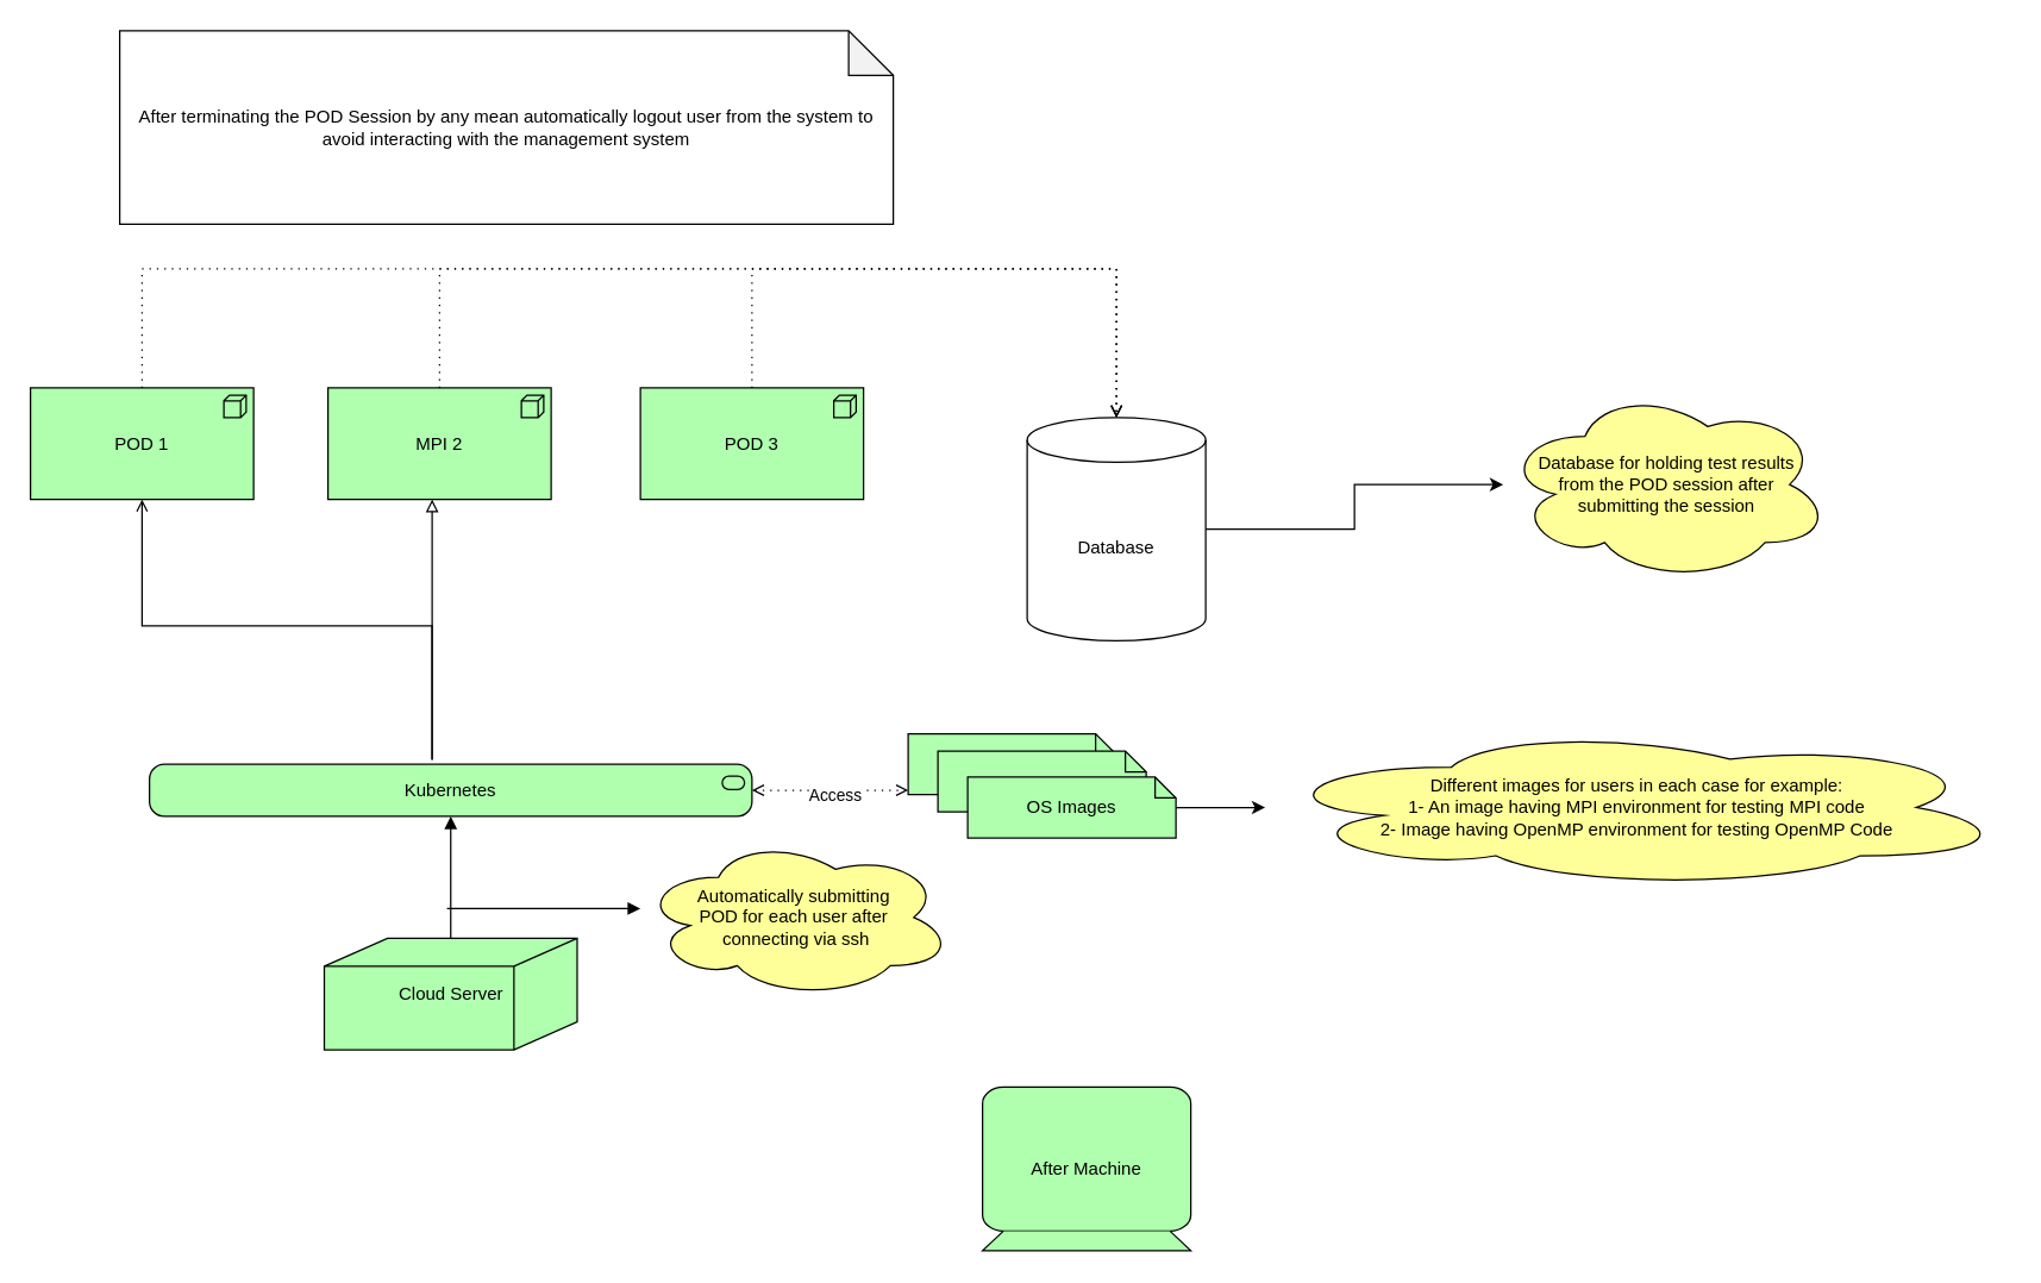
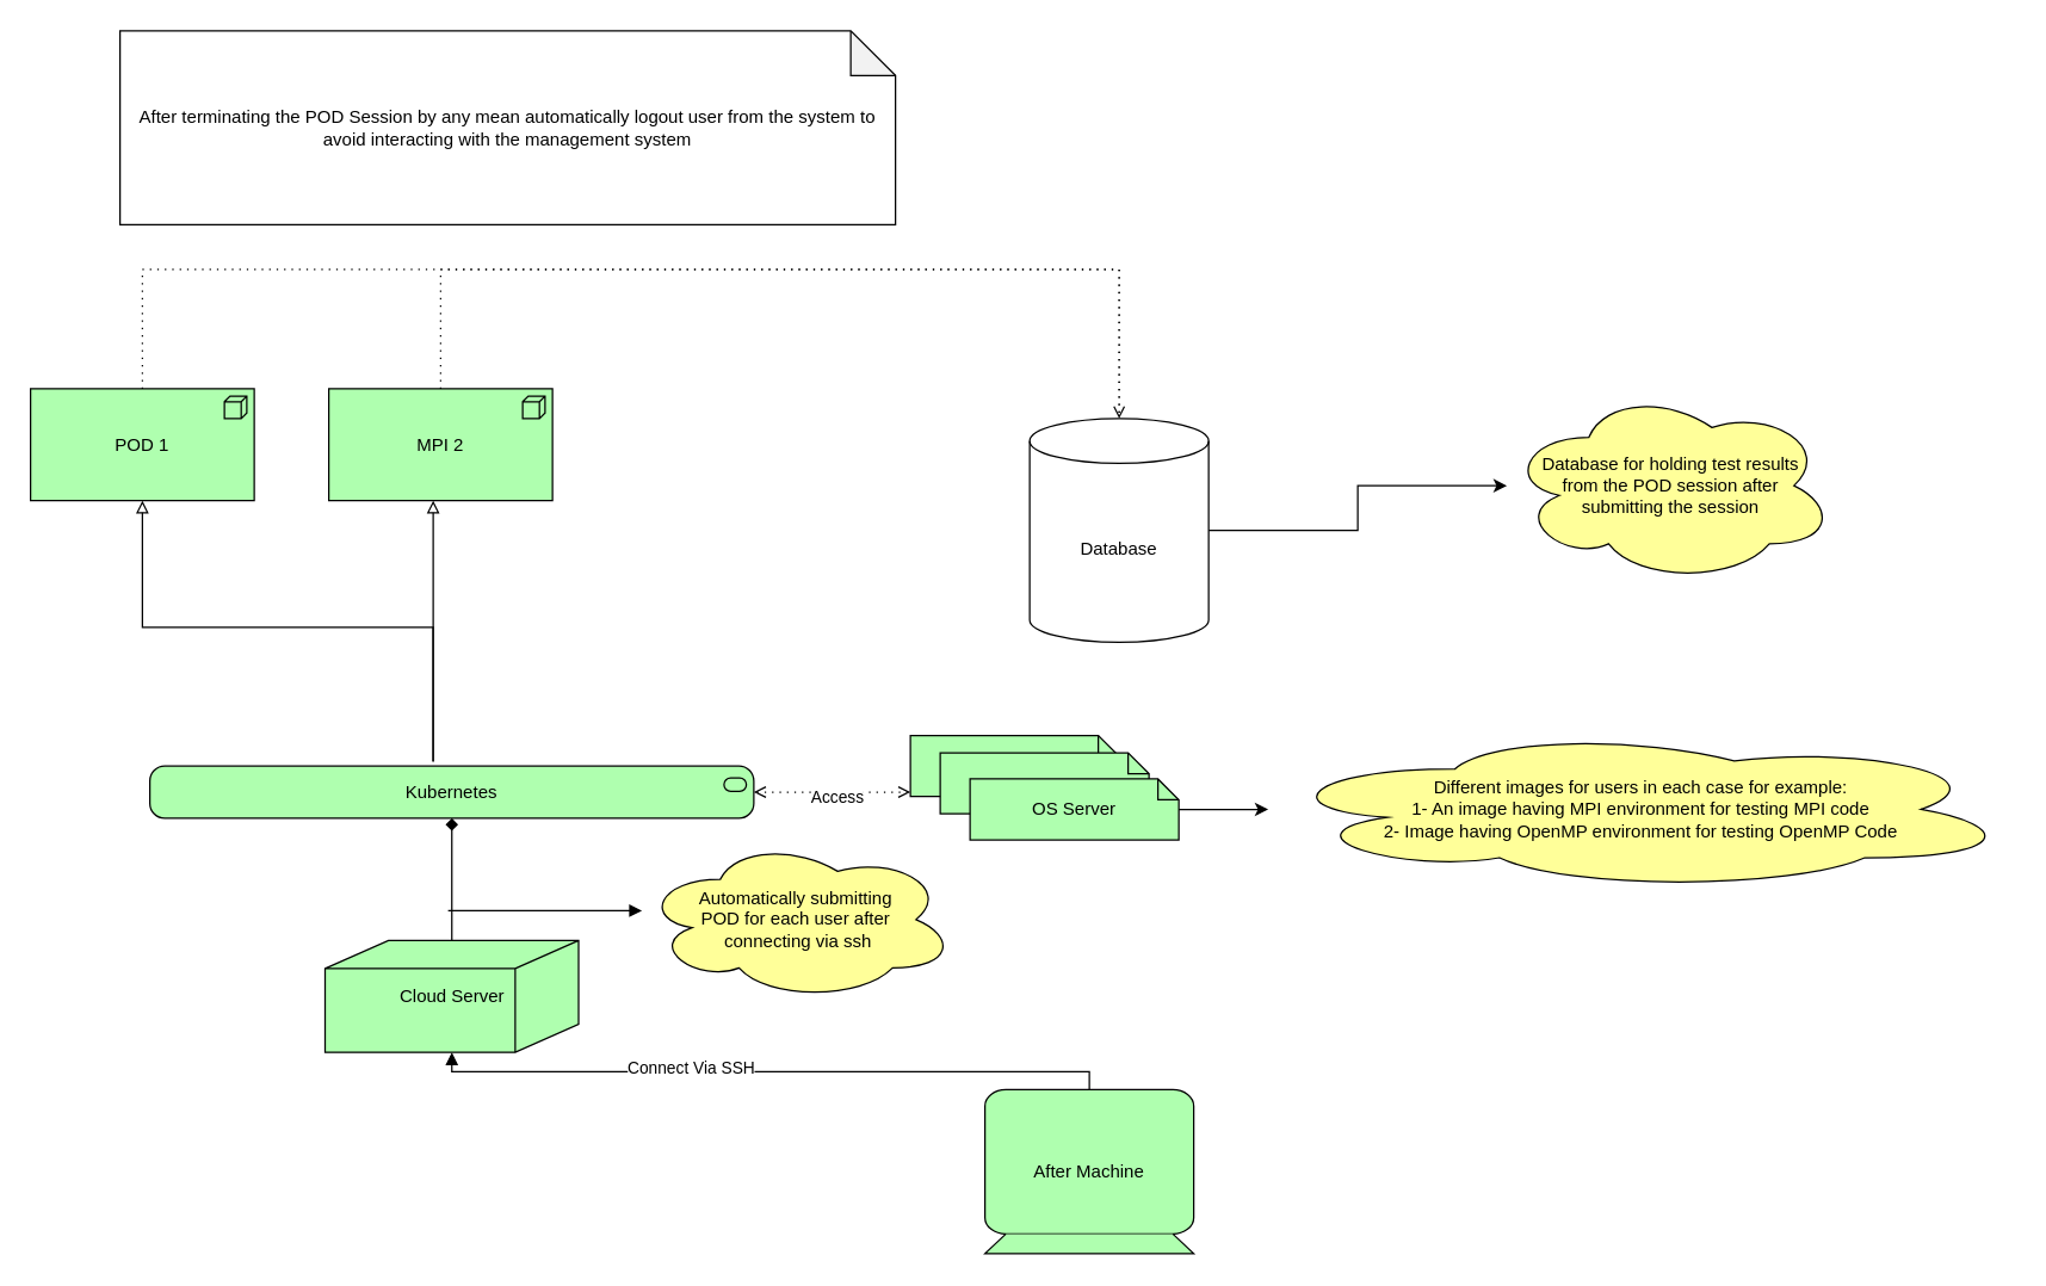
  <mxCell id="0" />
  <mxCell id="1" parent="0" />
  <mxCell id="2" value="" style="group" vertex="1" connectable="0" parent="1"><mxGeometry x="610" y="492.5" width="180" height="70" as="geometry" /></mxCell>
  <mxCell id="3" value="" style="html=1;outlineConnect=0;whiteSpace=wrap;fillColor=#AFFFAF;shape=note;size=14;movable=1;resizable=1;rotatable=1;deletable=1;editable=1;locked=0;connectable=1;" vertex="1" parent="2"><mxGeometry width="140" height="40.833" as="geometry" /></mxCell>
  <mxCell id="4" value="" style="html=1;outlineConnect=0;whiteSpace=wrap;fillColor=#AFFFAF;shape=note;size=14;movable=1;resizable=1;rotatable=1;deletable=1;editable=1;locked=0;connectable=1;" vertex="1" parent="2"><mxGeometry x="20" y="11.667" width="140" height="40.833" as="geometry" /></mxCell>
- <mxCell id="5" value="OS Images" style="html=1;outlineConnect=0;whiteSpace=wrap;fillColor=#AFFFAF;shape=note;size=14;movable=1;resizable=1;rotatable=1;deletable=1;editable=1;locked=0;connectable=1;" vertex="1" parent="2"><mxGeometry x="40" y="29.167" width="140" height="40.833" as="geometry" /></mxCell>
+ <mxCell id="5" value="OS Server" style="html=1;outlineConnect=0;whiteSpace=wrap;fillColor=#AFFFAF;shape=note;size=14;movable=1;resizable=1;rotatable=1;deletable=1;editable=1;locked=0;connectable=1;" vertex="1" parent="2"><mxGeometry x="40" y="29.167" width="140" height="40.833" as="geometry" /></mxCell>
  <mxCell id="6" value="" style="edgeStyle=elbowEdgeStyle;html=1;endArrow=open;elbow=vertical;endFill=0;dashed=1;startArrow=open;startFill=0;dashPattern=1 4;rounded=0;exitX=1;exitY=0.5;exitDx=0;exitDy=0;exitPerimeter=0;" edge="1" parent="2" source="9"><mxGeometry width="160" relative="1" as="geometry"><mxPoint x="-90" y="36.5" as="sourcePoint" /><mxPoint y="37.5" as="targetPoint" /><Array as="points"><mxPoint x="-70" y="38" /></Array></mxGeometry></mxCell>
  <mxCell id="7" value="Access" style="edgeLabel;html=1;align=center;verticalAlign=middle;resizable=0;points=[];" vertex="1" connectable="0" parent="6"><mxGeometry x="0.043" y="-2" relative="1" as="geometry"><mxPoint y="1" as="offset" /></mxGeometry></mxCell>
  <mxCell id="8" value="Cloud Server" style="html=1;outlineConnect=0;whiteSpace=wrap;fillColor=#AFFFAF;shape=mxgraph.archimate3.node;" vertex="1" parent="1"><mxGeometry x="217.5" y="630" width="170" height="75" as="geometry" /></mxCell>
  <mxCell id="9" value="Kubernetes" style="html=1;outlineConnect=0;whiteSpace=wrap;fillColor=#AFFFAF;shape=mxgraph.archimate3.application;appType=serv;archiType=rounded" vertex="1" parent="1"><mxGeometry x="100" y="513" width="405" height="35" as="geometry" /></mxCell>
  <mxCell id="10" value="After Machine" style="html=1;outlineConnect=0;whiteSpace=wrap;fillColor=#AFFFAF;shape=mxgraph.archimate3.device;" vertex="1" parent="1"><mxGeometry x="660" y="730" width="140" height="110" as="geometry" /></mxCell>
- <mxCell id="13" value="" style="edgeStyle=elbowEdgeStyle;html=1;endArrow=block;dashed=0;elbow=vertical;endFill=1;rounded=0;entryX=0.5;entryY=1;entryDx=0;entryDy=0;entryPerimeter=0;" edge="1" parent="1" source="8" target="9"><mxGeometry width="160" relative="1" as="geometry"><mxPoint x="330" y="620" as="sourcePoint" /><mxPoint x="510" y="670" as="targetPoint" /></mxGeometry></mxCell>
+ <mxCell id="11" value="" style="edgeStyle=elbowEdgeStyle;html=1;endArrow=block;dashed=0;elbow=vertical;endFill=1;rounded=0;" edge="1" parent="1" source="10" target="8"><mxGeometry width="160" relative="1" as="geometry"><mxPoint x="510" y="670" as="sourcePoint" /><mxPoint x="350" y="670" as="targetPoint" /></mxGeometry></mxCell>
+ <mxCell id="12" value="Connect Via SSH" style="edgeLabel;html=1;align=center;verticalAlign=middle;resizable=0;points=[];" vertex="1" connectable="0" parent="11"><mxGeometry x="0.237" y="-3" relative="1" as="geometry"><mxPoint as="offset" /></mxGeometry></mxCell>
+ <mxCell id="13" value="" style="edgeStyle=elbowEdgeStyle;html=1;endArrow=diamond;dashed=0;elbow=vertical;endFill=1;rounded=0;entryX=0.5;entryY=1;entryDx=0;entryDy=0;entryPerimeter=0;" edge="1" parent="1" source="8" target="9"><mxGeometry width="160" relative="1" as="geometry"><mxPoint x="330" y="620" as="sourcePoint" /><mxPoint x="510" y="670" as="targetPoint" /></mxGeometry></mxCell>
  <mxCell id="14" value="POD 1" style="html=1;outlineConnect=0;whiteSpace=wrap;fillColor=#AFFFAF;shape=mxgraph.archimate3.application;appType=node;archiType=square;" vertex="1" parent="1"><mxGeometry x="20" y="260" width="150" height="75" as="geometry" /></mxCell>
  <mxCell id="15" value="MPI 2" style="html=1;outlineConnect=0;whiteSpace=wrap;fillColor=#AFFFAF;shape=mxgraph.archimate3.application;appType=node;archiType=square;" vertex="1" parent="1"><mxGeometry x="220" y="260" width="150" height="75" as="geometry" /></mxCell>
- <mxCell id="16" value="POD 3" style="html=1;outlineConnect=0;whiteSpace=wrap;fillColor=#AFFFAF;shape=mxgraph.archimate3.application;appType=node;archiType=square;" vertex="1" parent="1"><mxGeometry x="430" y="260" width="150" height="75" as="geometry" /></mxCell>
- <mxCell id="17" value="" style="endArrow=open;html=1;endFill=0;edgeStyle=elbowEdgeStyle;elbow=vertical;rounded=0;entryX=0.5;entryY=1;entryDx=0;entryDy=0;entryPerimeter=0;exitX=0.469;exitY=-0.086;exitDx=0;exitDy=0;exitPerimeter=0;" edge="1" parent="1" source="9" target="14"><mxGeometry width="160" relative="1" as="geometry"><mxPoint x="350" y="470" as="sourcePoint" /><mxPoint x="510" y="470" as="targetPoint" /><Array as="points"><mxPoint x="200" y="420" /></Array></mxGeometry></mxCell>
+ <mxCell id="17" value="" style="endArrow=block;html=1;endFill=0;edgeStyle=elbowEdgeStyle;elbow=vertical;rounded=0;entryX=0.5;entryY=1;entryDx=0;entryDy=0;entryPerimeter=0;exitX=0.469;exitY=-0.086;exitDx=0;exitDy=0;exitPerimeter=0;" edge="1" parent="1" source="9" target="14"><mxGeometry width="160" relative="1" as="geometry"><mxPoint x="350" y="470" as="sourcePoint" /><mxPoint x="510" y="470" as="targetPoint" /><Array as="points"><mxPoint x="200" y="420" /></Array></mxGeometry></mxCell>
  <mxCell id="18" value="" style="endArrow=block;html=1;endFill=0;edgeStyle=elbowEdgeStyle;elbow=vertical;rounded=0;" edge="1" parent="1" target="15"><mxGeometry width="160" relative="1" as="geometry"><mxPoint x="290" y="510" as="sourcePoint" /><mxPoint x="335" y="335" as="targetPoint" /><Array as="points"><mxPoint x="290" y="420" /></Array></mxGeometry></mxCell>
  <mxCell id="19" style="edgeStyle=orthogonalEdgeStyle;rounded=0;orthogonalLoop=1;jettySize=auto;html=1;" edge="1" parent="1" source="20" target="26"><mxGeometry relative="1" as="geometry" /></mxCell>
  <mxCell id="20" value="Database" style="shape=cylinder3;whiteSpace=wrap;html=1;boundedLbl=1;backgroundOutline=1;size=15;" vertex="1" parent="1"><mxGeometry x="690" y="280" width="120" height="150" as="geometry" /></mxCell>
- <mxCell id="21" value="" style="edgeStyle=elbowEdgeStyle;html=1;endArrow=open;elbow=vertical;endFill=0;dashed=1;dashPattern=1 4;rounded=0;exitX=0.5;exitY=0;exitDx=0;exitDy=0;exitPerimeter=0;entryX=0.5;entryY=0;entryDx=0;entryDy=0;entryPerimeter=0;" edge="1" parent="1" source="16" target="20"><mxGeometry width="160" relative="1" as="geometry"><mxPoint x="520" y="200" as="sourcePoint" /><mxPoint x="680" y="200" as="targetPoint" /><Array as="points"><mxPoint x="630" y="180" /></Array></mxGeometry></mxCell>
  <mxCell id="22" value="" style="edgeStyle=elbowEdgeStyle;html=1;endArrow=open;elbow=vertical;endFill=0;dashed=1;dashPattern=1 4;rounded=0;exitX=0.5;exitY=0;exitDx=0;exitDy=0;exitPerimeter=0;entryX=0.5;entryY=0;entryDx=0;entryDy=0;entryPerimeter=0;" edge="1" parent="1" source="15"><mxGeometry width="160" relative="1" as="geometry"><mxPoint x="505" y="260" as="sourcePoint" /><mxPoint x="750" y="280" as="targetPoint" /><Array as="points"><mxPoint x="630" y="180" /></Array></mxGeometry></mxCell>
- <mxCell id="23" value="" style="edgeStyle=elbowEdgeStyle;html=1;endArrow=open;elbow=vertical;endFill=0;dashed=1;dashPattern=1 4;rounded=0;exitX=0.5;exitY=0;exitDx=0;exitDy=0;exitPerimeter=0;entryX=0.5;entryY=0;entryDx=0;entryDy=0;entryPerimeter=0;" edge="1" parent="1" source="14" target="20"><mxGeometry width="160" relative="1" as="geometry"><mxPoint x="510" y="260" as="sourcePoint" /><mxPoint x="755" y="280" as="targetPoint" /><Array as="points"><mxPoint x="635" y="180" /></Array></mxGeometry></mxCell>
+ <mxCell id="23" value="" style="edgeStyle=elbowEdgeStyle;html=1;endArrow=none;elbow=vertical;endFill=0;dashed=1;dashPattern=1 4;rounded=0;exitX=0.5;exitY=0;exitDx=0;exitDy=0;exitPerimeter=0;entryX=0.5;entryY=0;entryDx=0;entryDy=0;entryPerimeter=0;" edge="1" parent="1" source="14" target="20"><mxGeometry width="160" relative="1" as="geometry"><mxPoint x="510" y="260" as="sourcePoint" /><mxPoint x="755" y="280" as="targetPoint" /><Array as="points"><mxPoint x="635" y="180" /></Array></mxGeometry></mxCell>
  <mxCell id="24" value="Different images for users in each case for example:&lt;div&gt;1- An image having MPI&amp;nbsp;&lt;span style=&quot;background-color: transparent; color: light-dark(rgb(0, 0, 0), rgb(255, 255, 255));&quot;&gt;environment&lt;/span&gt;&lt;span style=&quot;background-color: transparent; color: light-dark(rgb(0, 0, 0), rgb(255, 255, 255));&quot;&gt;&amp;nbsp;for testing MPI code&lt;/span&gt;&lt;/div&gt;&lt;div&gt;2- Image having OpenMP environment for testing OpenMP Code&lt;/div&gt;" style="fillColor=#ffff99;whiteSpace=wrap;shape=cloud;html=1;" vertex="1" parent="1"><mxGeometry x="850" y="488.04" width="500" height="108.08" as="geometry" /></mxCell>
  <mxCell id="25" style="edgeStyle=orthogonalEdgeStyle;rounded=0;orthogonalLoop=1;jettySize=auto;html=1;" edge="1" parent="1" source="5" target="24"><mxGeometry relative="1" as="geometry" /></mxCell>
  <mxCell id="26" value="&lt;span style=&quot;background-color: transparent; color: light-dark(rgb(0, 0, 0), rgb(255, 255, 255));&quot;&gt;Database for holding test results&lt;/span&gt;&lt;div&gt;&lt;span style=&quot;background-color: transparent; color: light-dark(rgb(0, 0, 0), rgb(255, 255, 255));&quot;&gt;&amp;nbsp;from the POD session after&amp;nbsp;&lt;/span&gt;&lt;/div&gt;&lt;div&gt;&lt;span style=&quot;background-color: transparent; color: light-dark(rgb(0, 0, 0), rgb(255, 255, 255));&quot;&gt;submitting the session&lt;/span&gt;&lt;/div&gt;" style="fillColor=#ffff99;whiteSpace=wrap;shape=cloud;html=1;align=center;" vertex="1" parent="1"><mxGeometry x="1010" y="260" width="220" height="130" as="geometry" /></mxCell>
  <mxCell id="27" value="Automatically submitting&amp;nbsp;&lt;div&gt;POD for each user after&amp;nbsp;&lt;/div&gt;&lt;div&gt;connecting via ssh&lt;/div&gt;" style="fillColor=#ffff99;whiteSpace=wrap;shape=cloud;html=1;" vertex="1" parent="1"><mxGeometry x="430" y="562" width="210" height="108" as="geometry" /></mxCell>
  <mxCell id="28" value="" style="edgeStyle=elbowEdgeStyle;html=1;endArrow=block;dashed=0;elbow=vertical;endFill=1;rounded=0;" edge="1" parent="1" target="27"><mxGeometry width="160" relative="1" as="geometry"><mxPoint x="300" y="610" as="sourcePoint" /><mxPoint x="460" y="610" as="targetPoint" /></mxGeometry></mxCell>
  <mxCell id="29" value="After terminating the POD Session by any mean automatically logout user from the system to avoid interacting with the management system" style="shape=note;whiteSpace=wrap;html=1;backgroundOutline=1;darkOpacity=0.05;" vertex="1" parent="1"><mxGeometry x="80" y="20" width="520" height="130" as="geometry" /></mxCell>
